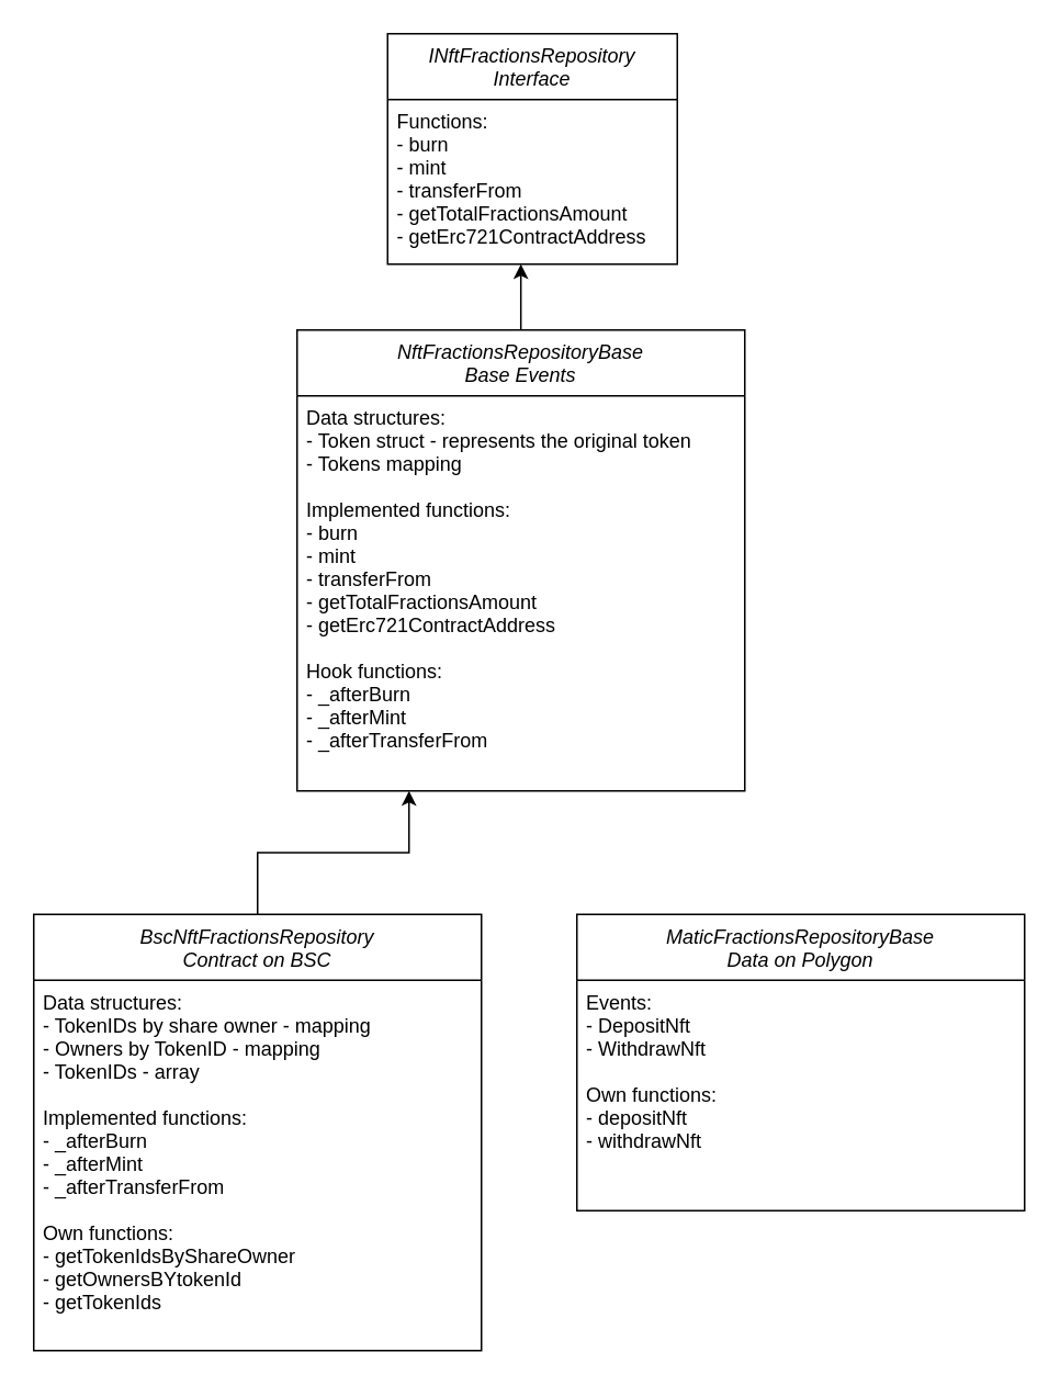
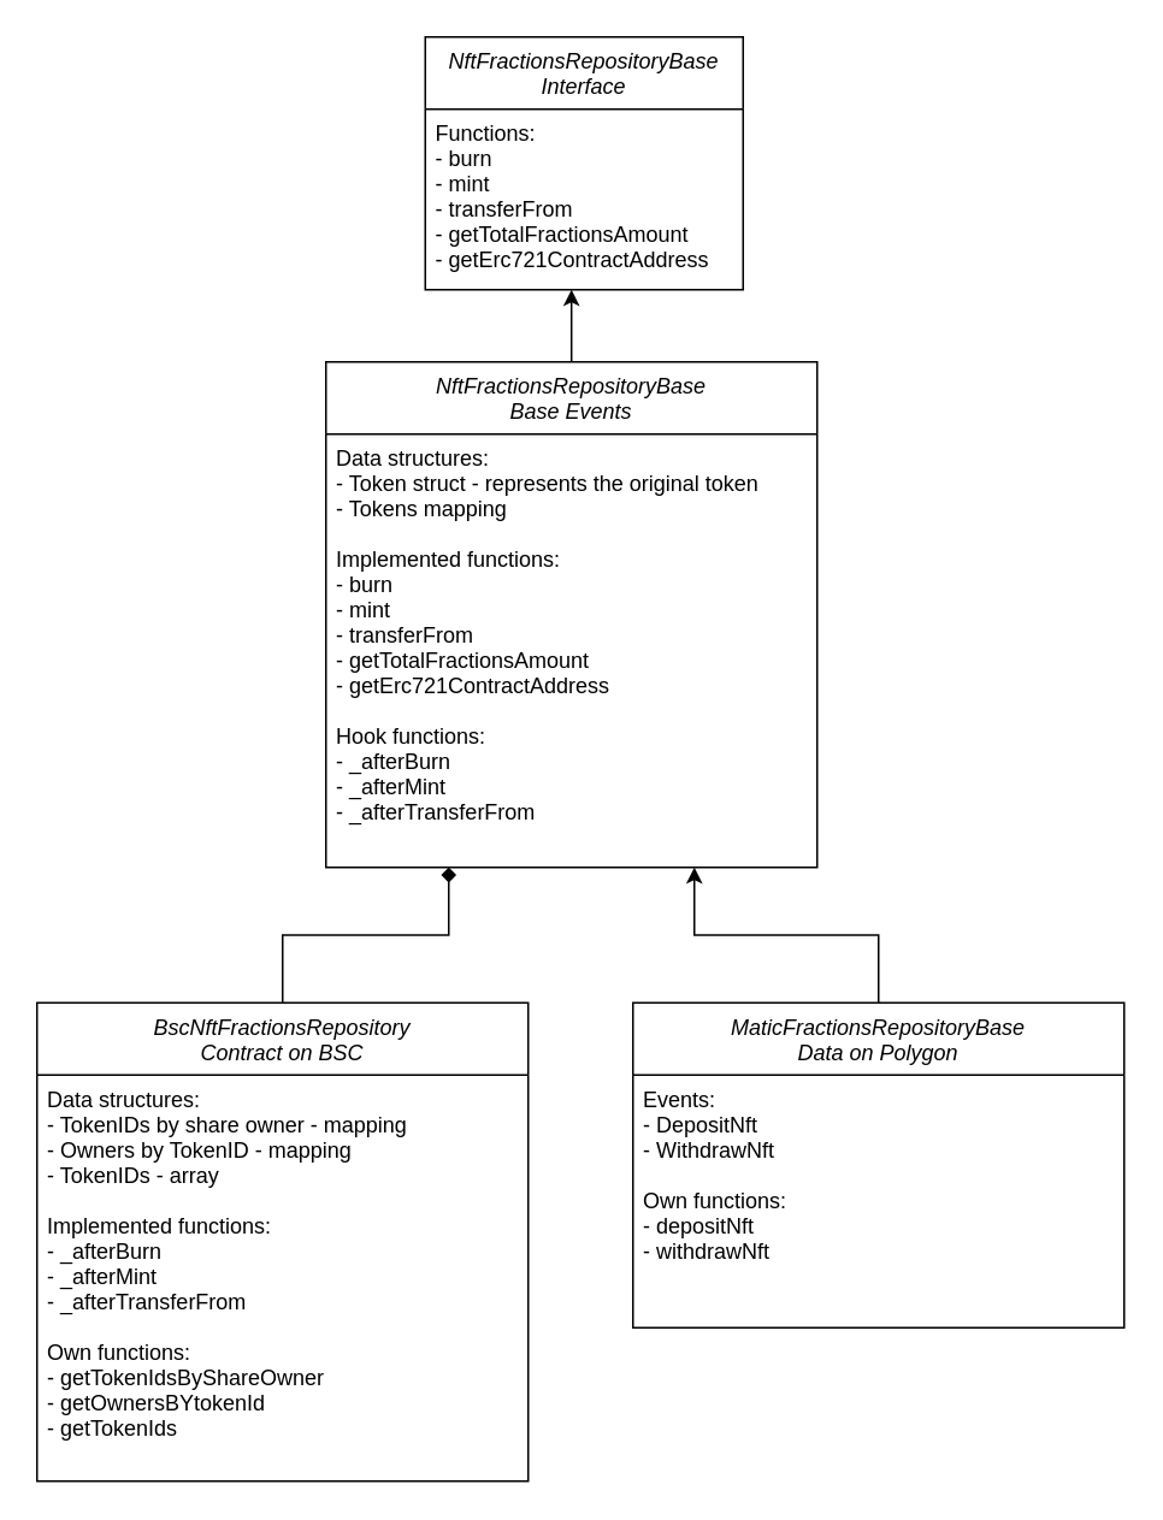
  <mxCell id="0" />
  <mxCell id="1" parent="0" />
- <mxCell id="2" value="INftFractionsRepository&#10;Interface" style="swimlane;fontStyle=2;align=center;verticalAlign=top;childLayout=stackLayout;horizontal=1;startSize=40;horizontalStack=0;resizeParent=1;resizeLast=0;collapsible=1;marginBottom=0;rounded=0;shadow=0;strokeWidth=1;" parent="1" vertex="1"><mxGeometry x="235" y="20" width="176" height="140" as="geometry"><mxRectangle x="230" y="140" width="160" height="26" as="alternateBounds" /></mxGeometry></mxCell>
+ <mxCell id="2" value="NftFractionsRepositoryBase&#10;Interface" style="swimlane;fontStyle=2;align=center;verticalAlign=top;childLayout=stackLayout;horizontal=1;startSize=40;horizontalStack=0;resizeParent=1;resizeLast=0;collapsible=1;marginBottom=0;rounded=0;shadow=0;strokeWidth=1;" parent="1" vertex="1"><mxGeometry x="235" y="20" width="176" height="140" as="geometry"><mxRectangle x="230" y="140" width="160" height="26" as="alternateBounds" /></mxGeometry></mxCell>
  <mxCell id="3" value="Functions:&#10;- burn&#10;- mint&#10;- transferFrom&#10;- getTotalFractionsAmount&#10;- getErc721ContractAddress" style="text;align=left;verticalAlign=top;spacingLeft=4;spacingRight=4;overflow=hidden;rotatable=0;points=[[0,0.5],[1,0.5]];portConstraint=eastwest;" parent="2" vertex="1"><mxGeometry y="40" width="176" height="100" as="geometry" /></mxCell>
  <mxCell id="4" style="edgeStyle=orthogonalEdgeStyle;rounded=0;orthogonalLoop=1;jettySize=auto;html=1;entryX=0.46;entryY=1;entryDx=0;entryDy=0;entryPerimeter=0;" parent="1" source="5" target="3" edge="1"><mxGeometry relative="1" as="geometry"><mxPoint x="316" y="170" as="targetPoint" /></mxGeometry></mxCell>
  <mxCell id="5" value="NftFractionsRepositoryBase&#10;Base Events&#10;" style="swimlane;fontStyle=2;align=center;verticalAlign=top;childLayout=stackLayout;horizontal=1;startSize=40;horizontalStack=0;resizeParent=1;resizeLast=0;collapsible=1;marginBottom=0;rounded=0;shadow=0;strokeWidth=1;" parent="1" vertex="1"><mxGeometry x="180" y="200" width="272" height="280" as="geometry"><mxRectangle x="230" y="140" width="160" height="26" as="alternateBounds" /></mxGeometry></mxCell>
  <mxCell id="6" value="Data structures:&#10;- Token struct - represents the original token&#10;- Tokens mapping&#10;&#10;Implemented functions:&#10;- burn&#10;- mint&#10;- transferFrom&#10;- getTotalFractionsAmount&#10;- getErc721ContractAddress&#10;&#10;Hook functions:&#10;- _afterBurn&#10;- _afterMint&#10;- _afterTransferFrom" style="text;align=left;verticalAlign=top;spacingLeft=4;spacingRight=4;overflow=hidden;rotatable=0;points=[[0,0.5],[1,0.5]];portConstraint=eastwest;" parent="5" vertex="1"><mxGeometry y="40" width="272" height="230" as="geometry" /></mxCell>
- <mxCell id="7" style="edgeStyle=orthogonalEdgeStyle;rounded=0;orthogonalLoop=1;jettySize=auto;html=1;entryX=0.25;entryY=1;entryDx=0;entryDy=0;" parent="1" source="8" target="5" edge="1"><mxGeometry relative="1" as="geometry" /></mxCell>
+ <mxCell id="7" style="edgeStyle=orthogonalEdgeStyle;rounded=0;orthogonalLoop=1;jettySize=auto;html=1;entryX=0.25;entryY=1;entryDx=0;entryDy=0;endArrow=diamond;" parent="1" source="8" target="5" edge="1"><mxGeometry relative="1" as="geometry" /></mxCell>
  <mxCell id="8" value="BscNftFractionsRepository&#10;Contract on BSC" style="swimlane;fontStyle=2;align=center;verticalAlign=top;childLayout=stackLayout;horizontal=1;startSize=40;horizontalStack=0;resizeParent=1;resizeLast=0;collapsible=1;marginBottom=0;rounded=0;shadow=0;strokeWidth=1;" parent="1" vertex="1"><mxGeometry x="20" y="555" width="272" height="265" as="geometry"><mxRectangle x="230" y="140" width="160" height="26" as="alternateBounds" /></mxGeometry></mxCell>
  <mxCell id="9" value="Data structures:&#10;- TokenIDs by share owner - mapping&#10;- Owners by TokenID - mapping&#10;- TokenIDs - array&#10;&#10;Implemented functions:&#10;- _afterBurn&#10;- _afterMint&#10;- _afterTransferFrom&#10;&#10;Own functions:&#10;- getTokenIdsByShareOwner&#10;- getOwnersBYtokenId&#10;- getTokenIds" style="text;align=left;verticalAlign=top;spacingLeft=4;spacingRight=4;overflow=hidden;rotatable=0;points=[[0,0.5],[1,0.5]];portConstraint=eastwest;" parent="8" vertex="1"><mxGeometry y="40" width="272" height="220" as="geometry" /></mxCell>
+ <mxCell id="10" style="edgeStyle=orthogonalEdgeStyle;rounded=0;orthogonalLoop=1;jettySize=auto;html=1;entryX=0.75;entryY=1;entryDx=0;entryDy=0;" parent="1" source="11" target="5" edge="1"><mxGeometry relative="1" as="geometry" /></mxCell>
  <mxCell id="11" value="MaticFractionsRepositoryBase&#10;Data on Polygon&#10;" style="swimlane;fontStyle=2;align=center;verticalAlign=top;childLayout=stackLayout;horizontal=1;startSize=40;horizontalStack=0;resizeParent=1;resizeLast=0;collapsible=1;marginBottom=0;rounded=0;shadow=0;strokeWidth=1;" parent="1" vertex="1"><mxGeometry x="350" y="555" width="272" height="180" as="geometry"><mxRectangle x="230" y="140" width="160" height="26" as="alternateBounds" /></mxGeometry></mxCell>
  <mxCell id="12" value="Events:&#10;- DepositNft&#10;- WithdrawNft&#10;&#10;Own functions:&#10;- depositNft&#10;- withdrawNft&#10;" style="text;align=left;verticalAlign=top;spacingLeft=4;spacingRight=4;overflow=hidden;rotatable=0;points=[[0,0.5],[1,0.5]];portConstraint=eastwest;" parent="11" vertex="1"><mxGeometry y="40" width="272" height="140" as="geometry" /></mxCell>
